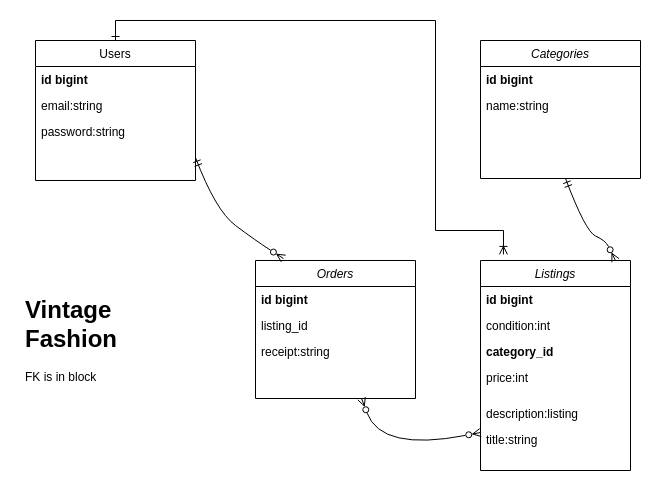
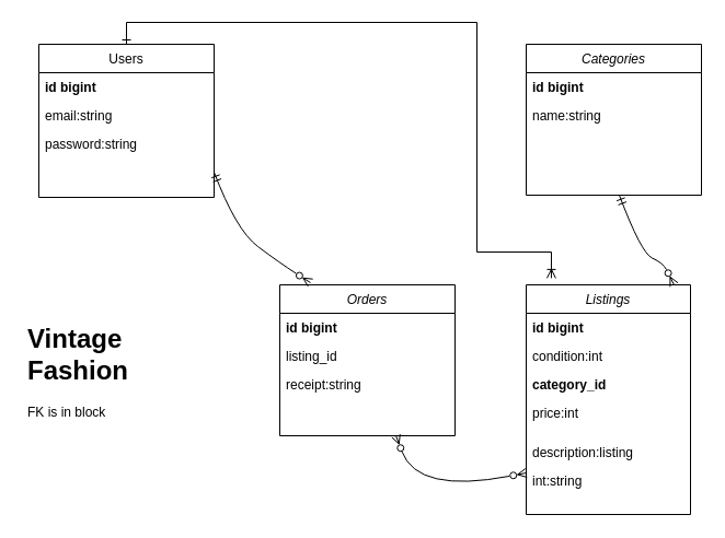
  <mxCell id="0" />
  <mxCell id="1" parent="0" />
  <mxCell id="2" value="Categories" style="swimlane;fontStyle=2;align=center;verticalAlign=top;childLayout=stackLayout;horizontal=1;startSize=26;horizontalStack=0;resizeParent=1;resizeLast=0;collapsible=1;marginBottom=0;rounded=0;shadow=0;strokeWidth=1;" parent="1" vertex="1"><mxGeometry x="480" y="40" width="160" height="138" as="geometry"><mxRectangle x="230" y="140" width="160" height="26" as="alternateBounds" /></mxGeometry></mxCell>
  <mxCell id="3" value="id bigint" style="text;align=left;verticalAlign=top;spacingLeft=4;spacingRight=4;overflow=hidden;rotatable=0;points=[[0,0.5],[1,0.5]];portConstraint=eastwest;fontStyle=1" parent="2" vertex="1"><mxGeometry y="26" width="160" height="26" as="geometry" /></mxCell>
  <mxCell id="4" value="name:string" style="text;align=left;verticalAlign=top;spacingLeft=4;spacingRight=4;overflow=hidden;rotatable=0;points=[[0,0.5],[1,0.5]];portConstraint=eastwest;rounded=0;shadow=0;html=0;" vertex="1" parent="2"><mxGeometry y="52" width="160" height="26" as="geometry" /></mxCell>
  <mxCell id="5" value="Users" style="swimlane;fontStyle=0;align=center;verticalAlign=top;childLayout=stackLayout;horizontal=1;startSize=26;horizontalStack=0;resizeParent=1;resizeLast=0;collapsible=1;marginBottom=0;rounded=0;shadow=0;strokeWidth=1;" parent="1" vertex="1"><mxGeometry x="35" y="40" width="160" height="140" as="geometry"><mxRectangle x="340" y="380" width="170" height="26" as="alternateBounds" /></mxGeometry></mxCell>
  <mxCell id="6" value="id bigint" style="text;align=left;verticalAlign=top;spacingLeft=4;spacingRight=4;overflow=hidden;rotatable=0;points=[[0,0.5],[1,0.5]];portConstraint=eastwest;fontStyle=1" parent="5" vertex="1"><mxGeometry y="26" width="160" height="26" as="geometry" /></mxCell>
  <mxCell id="7" value="email:string" style="text;align=left;verticalAlign=top;spacingLeft=4;spacingRight=4;overflow=hidden;rotatable=0;points=[[0,0.5],[1,0.5]];portConstraint=eastwest;rounded=0;shadow=0;html=0;" parent="5" vertex="1"><mxGeometry y="52" width="160" height="26" as="geometry" /></mxCell>
  <mxCell id="8" value="password:string" style="text;align=left;verticalAlign=top;spacingLeft=4;spacingRight=4;overflow=hidden;rotatable=0;points=[[0,0.5],[1,0.5]];portConstraint=eastwest;rounded=0;shadow=0;html=0;" parent="5" vertex="1"><mxGeometry y="78" width="160" height="26" as="geometry" /></mxCell>
  <mxCell id="9" value="Orders" style="swimlane;fontStyle=2;align=center;verticalAlign=top;childLayout=stackLayout;horizontal=1;startSize=26;horizontalStack=0;resizeParent=1;resizeLast=0;collapsible=1;marginBottom=0;rounded=0;shadow=0;strokeWidth=1;" parent="1" vertex="1"><mxGeometry x="255" y="260" width="160" height="138" as="geometry"><mxRectangle x="230" y="140" width="160" height="26" as="alternateBounds" /></mxGeometry></mxCell>
  <mxCell id="10" value="id bigint" style="text;align=left;verticalAlign=top;spacingLeft=4;spacingRight=4;overflow=hidden;rotatable=0;points=[[0,0.5],[1,0.5]];portConstraint=eastwest;rounded=0;shadow=0;html=0;fontStyle=1" parent="9" vertex="1"><mxGeometry y="26" width="160" height="26" as="geometry" /></mxCell>
  <mxCell id="11" value="listing_id" style="text;align=left;verticalAlign=top;spacingLeft=4;spacingRight=4;overflow=hidden;rotatable=0;points=[[0,0.5],[1,0.5]];portConstraint=eastwest;rounded=0;shadow=0;html=0;" parent="9" vertex="1"><mxGeometry y="52" width="160" height="26" as="geometry" /></mxCell>
  <mxCell id="12" value="receipt:string" style="text;align=left;verticalAlign=top;spacingLeft=4;spacingRight=4;overflow=hidden;rotatable=0;points=[[0,0.5],[1,0.5]];portConstraint=eastwest;" parent="9" vertex="1"><mxGeometry y="78" width="160" height="26" as="geometry" /></mxCell>
  <mxCell id="13" value="Listings" style="swimlane;fontStyle=2;align=center;verticalAlign=top;childLayout=stackLayout;horizontal=1;startSize=26;horizontalStack=0;resizeParent=1;resizeLast=0;collapsible=1;marginBottom=0;rounded=0;shadow=0;strokeWidth=1;" parent="1" vertex="1"><mxGeometry x="480" y="260" width="150" height="210" as="geometry"><mxRectangle x="230" y="140" width="160" height="26" as="alternateBounds" /></mxGeometry></mxCell>
  <mxCell id="14" value="id bigint" style="text;align=left;verticalAlign=top;spacingLeft=4;spacingRight=4;overflow=hidden;rotatable=0;points=[[0,0.5],[1,0.5]];portConstraint=eastwest;fontStyle=1" parent="13" vertex="1"><mxGeometry y="26" width="150" height="26" as="geometry" /></mxCell>
  <mxCell id="15" value="condition:int" style="text;align=left;verticalAlign=top;spacingLeft=4;spacingRight=4;overflow=hidden;rotatable=0;points=[[0,0.5],[1,0.5]];portConstraint=eastwest;rounded=0;shadow=0;html=0;" parent="13" vertex="1"><mxGeometry y="52" width="150" height="26" as="geometry" /></mxCell>
  <mxCell id="16" value="category_id" style="text;align=left;verticalAlign=top;spacingLeft=4;spacingRight=4;overflow=hidden;rotatable=0;points=[[0,0.5],[1,0.5]];portConstraint=eastwest;rounded=0;shadow=0;html=0;fontStyle=1" parent="13" vertex="1"><mxGeometry y="78" width="150" height="26" as="geometry" /></mxCell>
  <mxCell id="17" value="price:int" style="text;align=left;verticalAlign=top;spacingLeft=4;spacingRight=4;overflow=hidden;rotatable=0;points=[[0,0.5],[1,0.5]];portConstraint=eastwest;" parent="13" vertex="1"><mxGeometry y="104" width="150" height="36" as="geometry" /></mxCell>
  <mxCell id="18" value="description:listing" style="text;align=left;verticalAlign=top;spacingLeft=4;spacingRight=4;overflow=hidden;rotatable=0;points=[[0,0.5],[1,0.5]];portConstraint=eastwest;rounded=0;shadow=0;html=0;" vertex="1" parent="13"><mxGeometry y="140" width="150" height="26" as="geometry" /></mxCell>
- <mxCell id="19" value="title:string" style="text;align=left;verticalAlign=top;spacingLeft=4;spacingRight=4;overflow=hidden;rotatable=0;points=[[0,0.5],[1,0.5]];portConstraint=eastwest;rounded=0;shadow=0;html=0;" vertex="1" parent="13"><mxGeometry y="166" width="150" height="26" as="geometry" /></mxCell>
+ <mxCell id="19" value="int:string" style="text;align=left;verticalAlign=top;spacingLeft=4;spacingRight=4;overflow=hidden;rotatable=0;points=[[0,0.5],[1,0.5]];portConstraint=eastwest;rounded=0;shadow=0;html=0;" vertex="1" parent="13"><mxGeometry y="166" width="150" height="26" as="geometry" /></mxCell>
  <mxCell id="20" value="" style="curved=1;endArrow=ERmandOne;html=1;rounded=0;entryX=1;entryY=0.5;entryDx=0;entryDy=0;exitX=0.175;exitY=-0.014;exitDx=0;exitDy=0;exitPerimeter=0;endFill=0;startArrow=ERzeroToMany;startFill=0;" parent="1" source="9" edge="1"><mxGeometry width="50" height="50" relative="1" as="geometry"><mxPoint x="205" y="240" as="sourcePoint" /><mxPoint x="195" y="157" as="targetPoint" /><Array as="points"><mxPoint x="255" y="240" /><mxPoint x="215" y="210" /></Array></mxGeometry></mxCell>
  <mxCell id="21" style="edgeStyle=orthogonalEdgeStyle;rounded=0;orthogonalLoop=1;jettySize=auto;html=1;exitX=0.5;exitY=0;exitDx=0;exitDy=0;startArrow=ERone;startFill=0;endArrow=ERoneToMany;endFill=0;entryX=0.153;entryY=-0.029;entryDx=0;entryDy=0;entryPerimeter=0;" parent="1" source="5" target="13" edge="1"><mxGeometry relative="1" as="geometry"><mxPoint x="525" y="230" as="targetPoint" /><mxPoint x="225" y="0" as="sourcePoint" /><Array as="points"><mxPoint x="115" y="20" /><mxPoint x="435" y="20" /><mxPoint x="435" y="230" /><mxPoint x="503" y="230" /></Array></mxGeometry></mxCell>
  <mxCell id="22" value="" style="curved=1;endArrow=ERzeroToMany;html=1;rounded=0;entryX=1;entryY=0.5;entryDx=0;entryDy=0;exitX=0.093;exitY=1.067;exitDx=0;exitDy=0;exitPerimeter=0;endFill=0;startArrow=ERzeroToMany;startFill=0;" parent="1" edge="1"><mxGeometry width="50" height="50" relative="1" as="geometry"><mxPoint x="480" y="432.01" as="sourcePoint" /><mxPoint x="361.05" y="398.002" as="targetPoint" /><Array as="points"><mxPoint x="381.05" y="451.002" /></Array></mxGeometry></mxCell>
  <mxCell id="23" value="" style="curved=1;endArrow=ERmandOne;html=1;rounded=0;entryX=1;entryY=0.5;entryDx=0;entryDy=0;endFill=0;startArrow=ERzeroToMany;startFill=0;" parent="1" edge="1"><mxGeometry width="50" height="50" relative="1" as="geometry"><mxPoint x="615" y="260" as="sourcePoint" /><mxPoint x="565" y="178.002" as="targetPoint" /><Array as="points"><mxPoint x="605" y="240" /><mxPoint x="585" y="231.002" /></Array></mxGeometry></mxCell>
  <mxCell id="24" value="&lt;h1&gt;Vintage Fashion&lt;/h1&gt;&lt;div&gt;FK is in block&lt;/div&gt;" style="text;html=1;strokeColor=none;fillColor=none;spacing=5;spacingTop=-20;whiteSpace=wrap;overflow=hidden;rounded=0;" vertex="1" parent="1"><mxGeometry x="20" y="290" width="190" height="120" as="geometry" /></mxCell>
